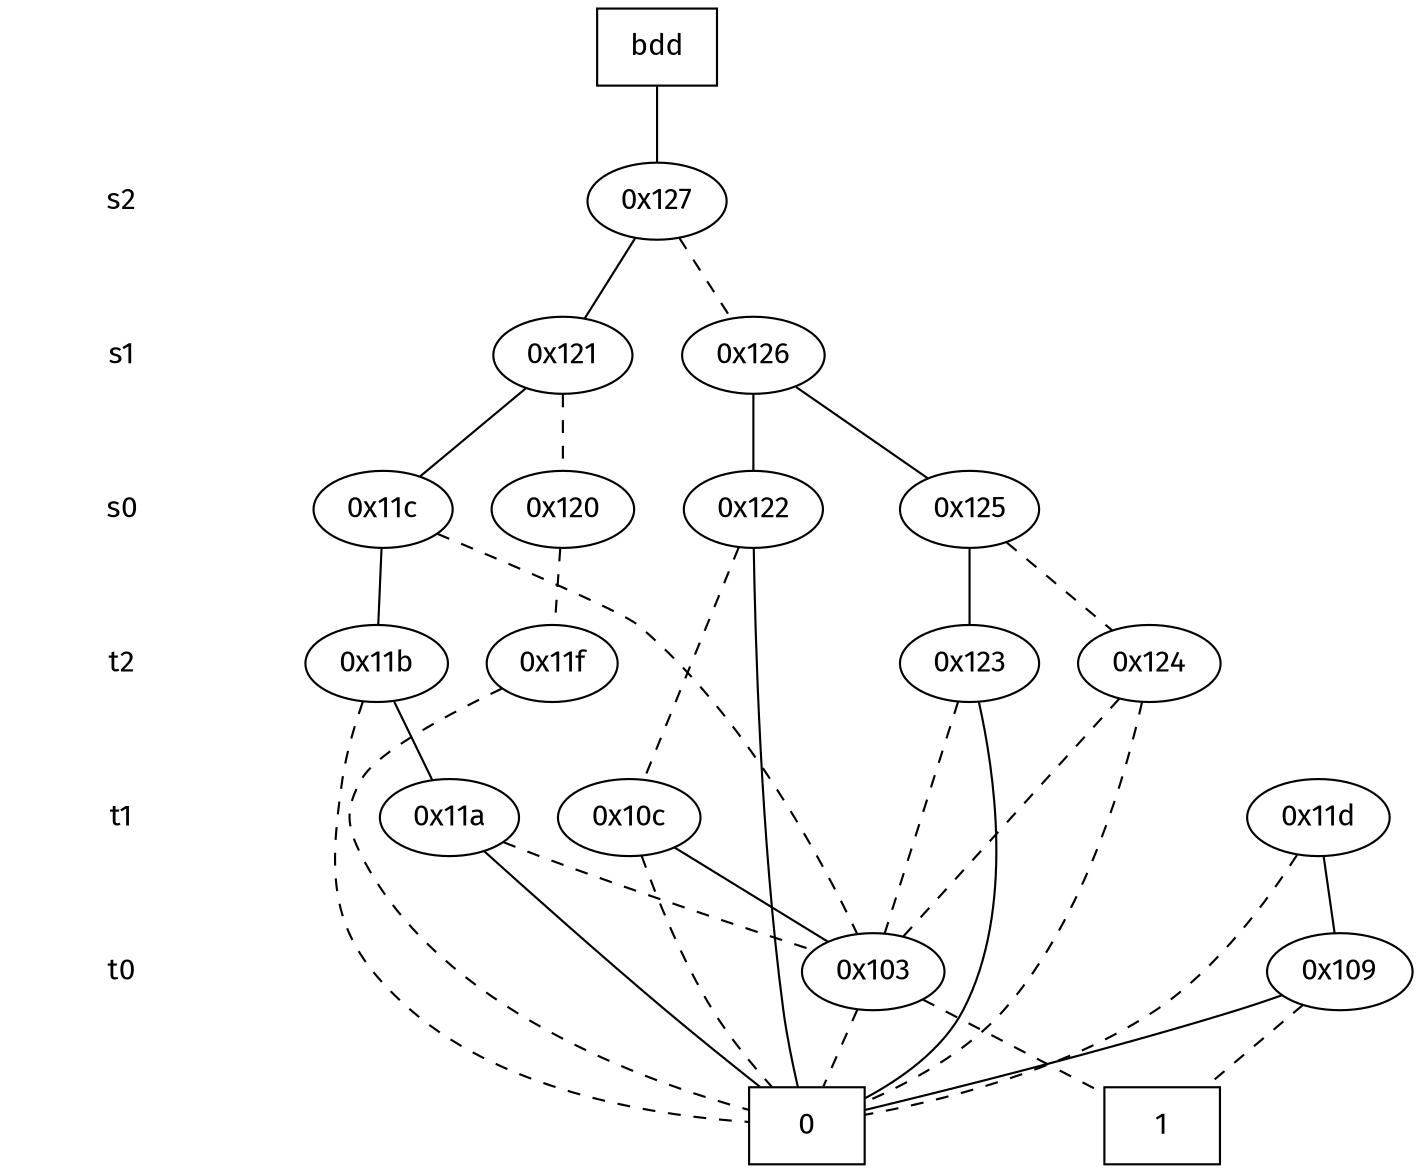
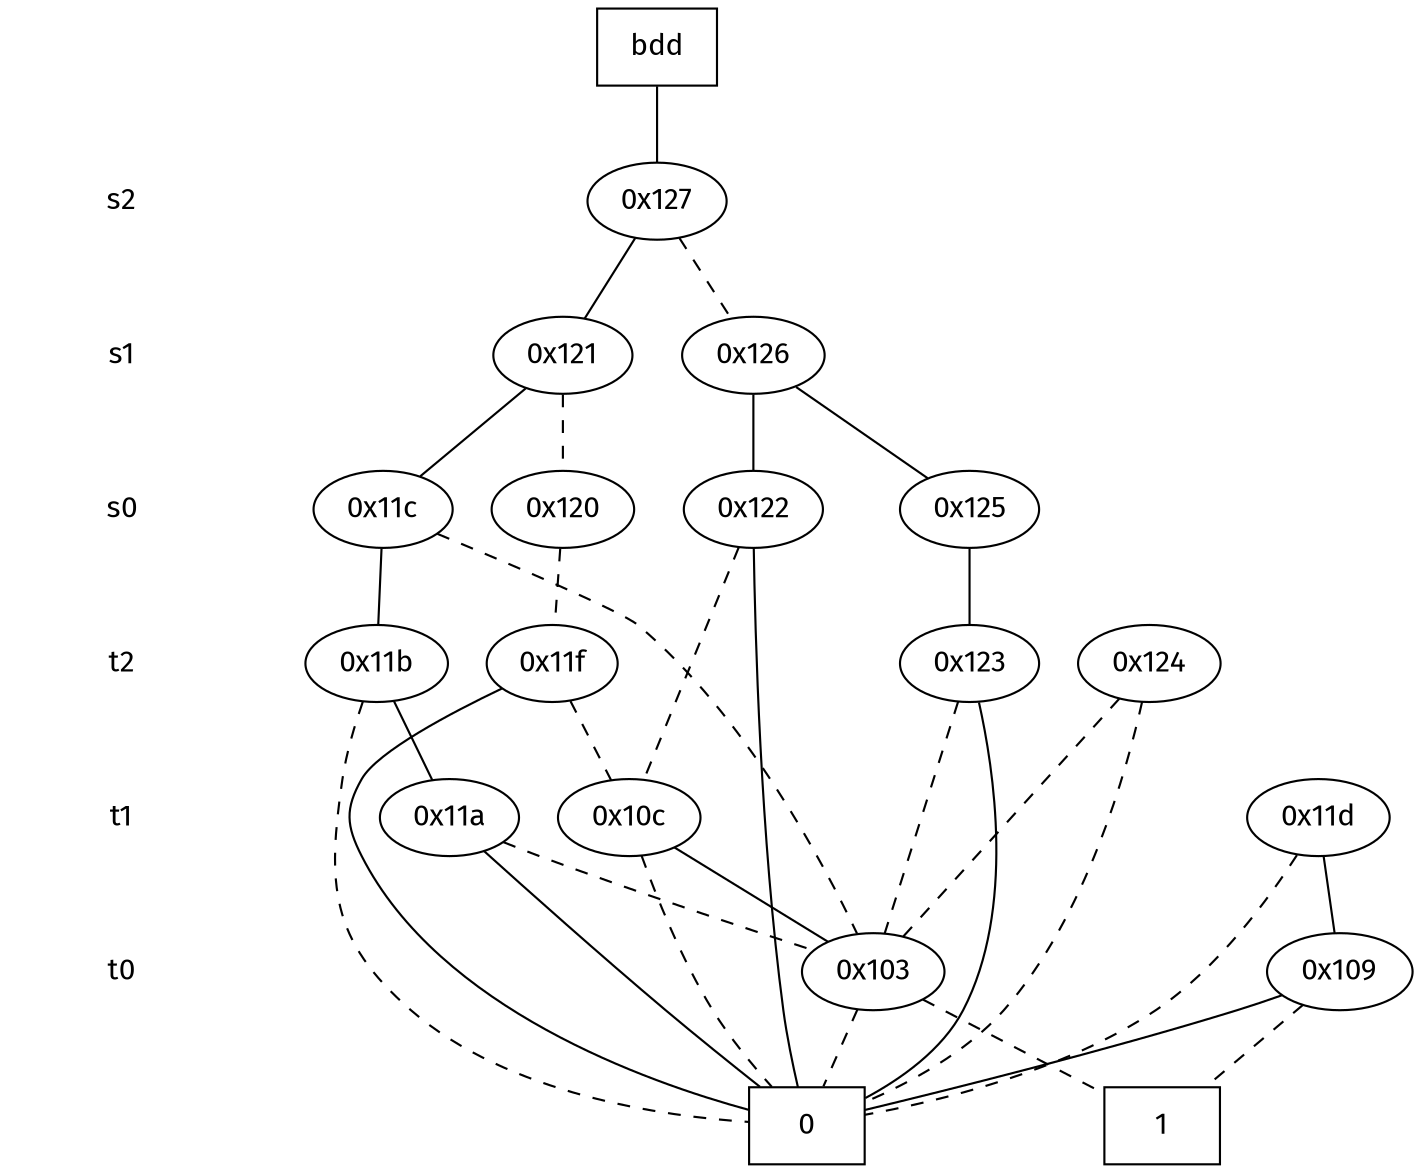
  digraph {
    fontname="Fira Sans"
    node [fontname="Fira Sans"]
    edge [dir=none fontname="Fira Sans" style=dashed]
    "CONST NODES" [shape=plaintext style=invis]
    " s2 " [shape=plaintext]
    " s1 " [shape=plaintext]
    " s0 " [shape=plaintext]
    " t2 " [shape=plaintext]
    " t1 " [shape=plaintext]
    " t0 " [shape=plaintext]
    "  bdd  " [shape=box]
    "0x127"
    "0x121"
    "0x126"
    "0x122"
    "0x125"
    "0x11c"
    "0x120"
    "0x11b"
    "0x11f"
    "0x123"
    "0x124"
    "0x10c"
    "0x11d"
    "0x11a"
    "0x109"
    "0x103"
    n25 [label=0 shape=box]
    n26 [label=1 shape=box]
    subgraph sub_1 {
      "CONST NODES"
      " s2 "
      " s1 "
      " s0 "
      " t2 "
      " t1 "
      " t0 "
    }
    subgraph sub_2 {
      rank=same
      "  bdd  "
    }
    subgraph sub_3 {
      rank=same
      " s2 "
      "0x127"
    }
    subgraph sub_4 {
      rank=same
      " s1 "
      "0x121"
      "0x126"
    }
    subgraph sub_5 {
      rank=same
      " s0 "
      "0x122"
      "0x125"
      "0x11c"
      "0x120"
    }
    subgraph sub_6 {
      rank=same
      " t2 "
      "0x11b"
      "0x11f"
      "0x123"
      "0x124"
    }
    subgraph sub_7 {
      rank=same
      " t1 "
      "0x10c"
      "0x11d"
      "0x11a"
    }
    subgraph sub_8 {
      rank=same
      " t0 "
      "0x109"
      "0x103"
    }
    subgraph sub_9 {
      rank=same
      "CONST NODES"
      subgraph sub_10 {
        rank=same
        n25
        n26
      }
    }
    " s2 " -> " s1 " [style=invis]
    " s1 " -> " s0 " [style=invis]
    " s0 " -> " t2 " [style=invis]
    " t2 " -> " t1 " [style=invis]
    " t1 " -> " t0 " [style=invis]
    " t0 " -> "CONST NODES" [style=invis]
    "  bdd  " -> "0x127" [style=solid]
    "0x127" -> "0x121" [style=""]
    "0x127" -> "0x126"
    "0x121" -> "0x11c" [style=""]
    "0x121" -> "0x120"
    "0x126" -> "0x122" [style=""]
    "0x126" -> "0x125" [style=solid]
    "0x122" -> "0x10c"
    "0x122" -> n25 [style=""]
    "0x125" -> "0x123" [style=""]
-   "0x125" -> "0x124"
    "0x11c" -> "0x11b" [style=""]
    "0x11c" -> "0x103"
    "0x120" -> "0x11f"
    "0x11b" -> "0x11a" [style=""]
    "0x11b" -> n25
-   "0x11f" -> n25
+   "0x11f" -> "0x10c"
+   "0x11f" -> n25 [style=""]
    "0x123" -> "0x103"
    "0x123" -> n25 [style=""]
    "0x124" -> "0x103"
    "0x124" -> n25
    "0x10c" -> "0x103" [style=""]
    "0x10c" -> n25
    "0x11d" -> "0x109" [style=""]
    "0x11d" -> n25
    "0x11a" -> "0x103"
    "0x11a" -> n25 [style=""]
    "0x109" -> n25 [style=""]
    "0x109" -> n26
    "0x103" -> n25
    "0x103" -> n26
  }
